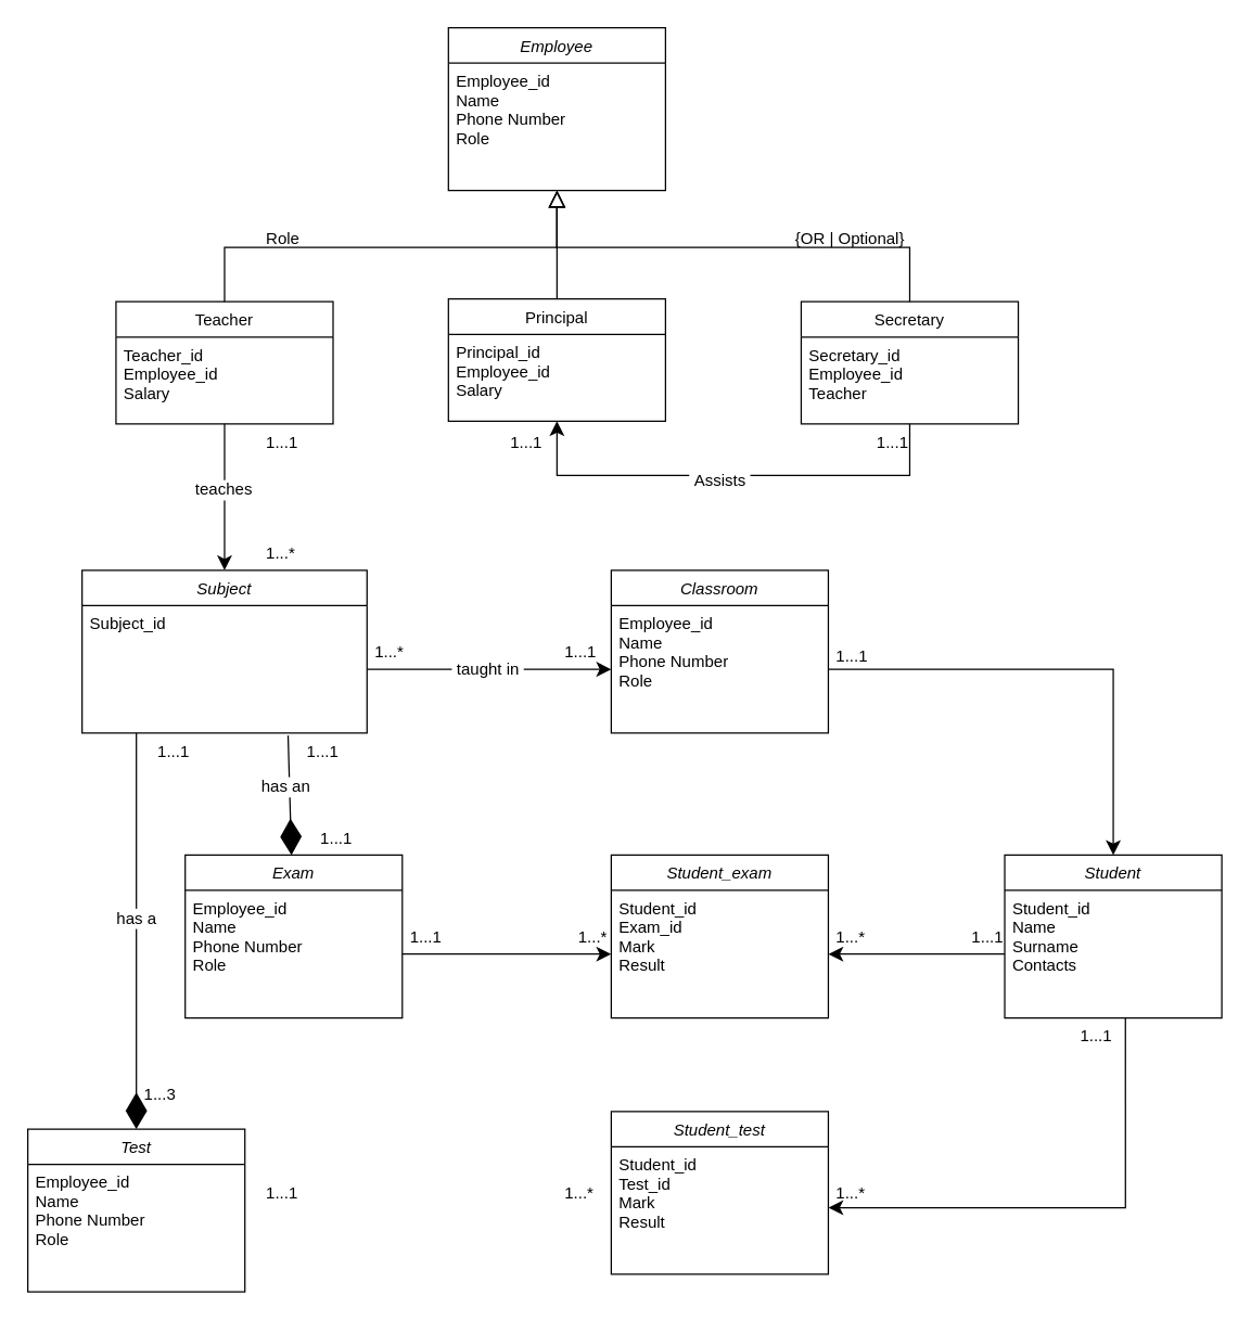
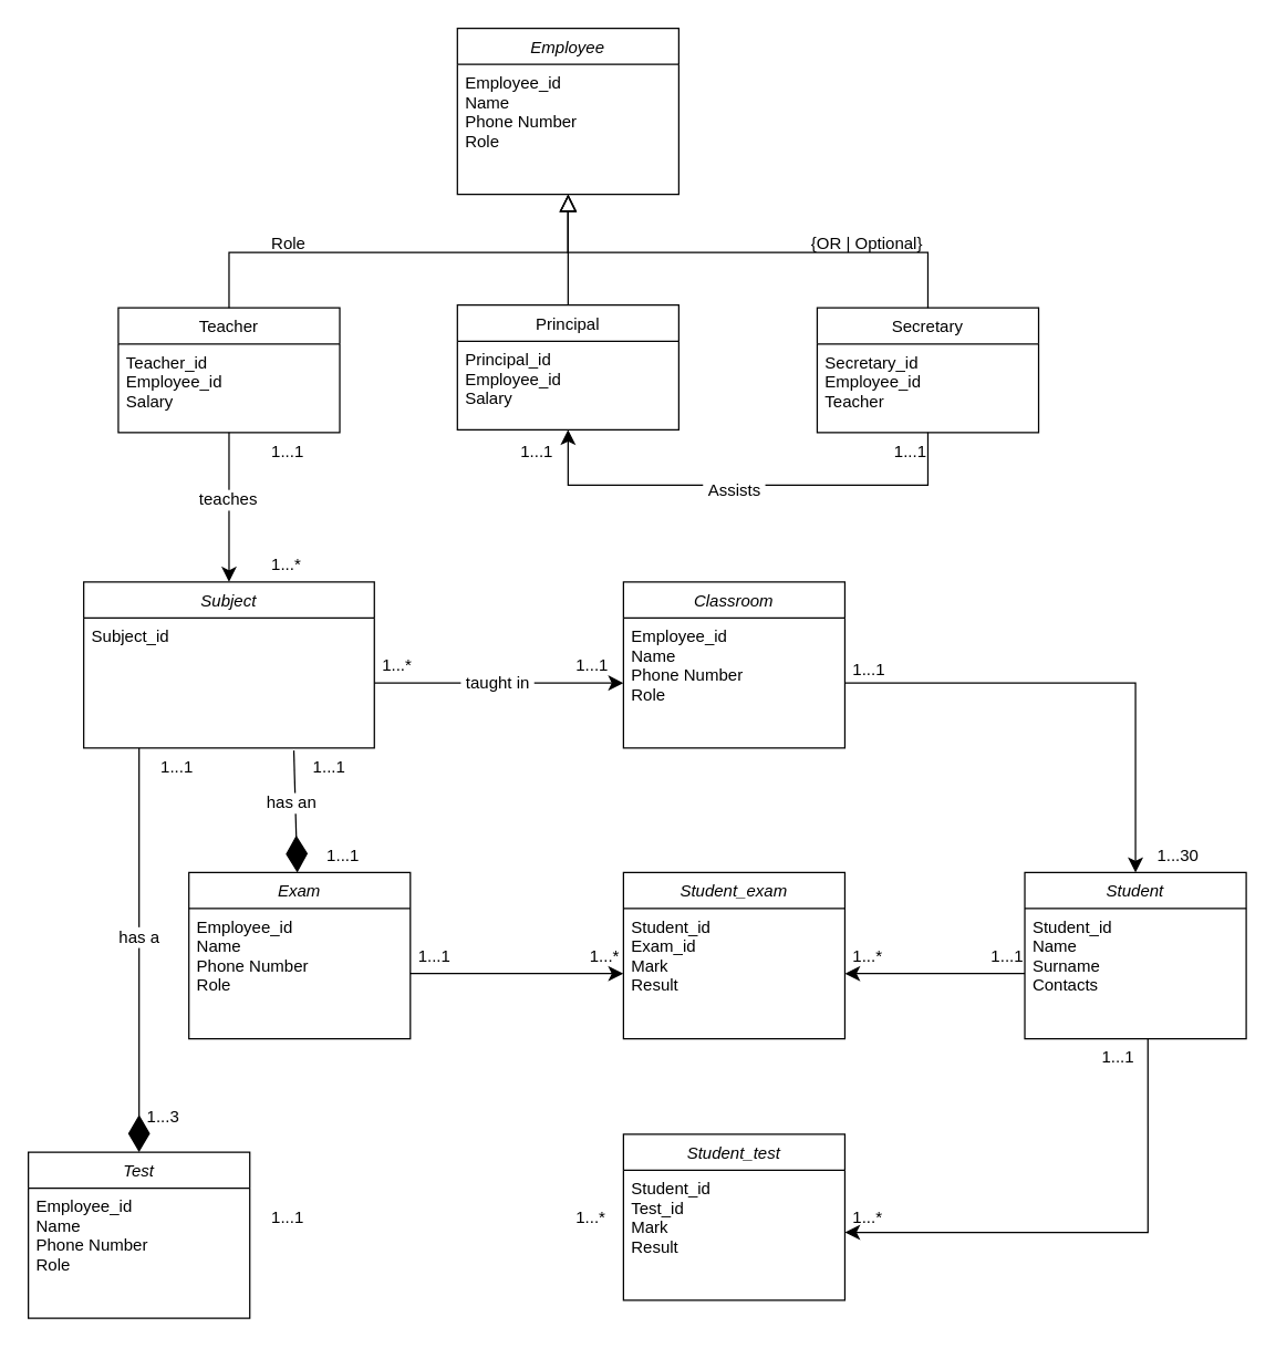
  <mxCell id="0" />
  <mxCell id="1" parent="0" />
  <mxCell id="2" value="Employee" style="swimlane;fontStyle=2;align=center;verticalAlign=top;childLayout=stackLayout;horizontal=1;startSize=26;horizontalStack=0;resizeParent=1;resizeLast=0;collapsible=1;marginBottom=0;rounded=0;shadow=0;strokeWidth=1;" parent="1" vertex="1"><mxGeometry x="330" y="20" width="160" height="120" as="geometry"><mxRectangle x="230" y="140" width="160" height="26" as="alternateBounds" /></mxGeometry></mxCell>
  <mxCell id="3" value="Employee_id&#10;Name&#10;Phone Number&#10;Role" style="text;align=left;verticalAlign=top;spacingLeft=4;spacingRight=4;overflow=hidden;rotatable=0;points=[[0,0.5],[1,0.5]];portConstraint=eastwest;rounded=0;shadow=0;html=0;" parent="2" vertex="1"><mxGeometry y="26" width="160" height="94" as="geometry" /></mxCell>
  <mxCell id="4" style="edgeStyle=none;curved=1;rounded=0;orthogonalLoop=1;jettySize=auto;html=1;fontSize=12;startSize=8;endSize=8;" edge="1" parent="1" source="6" target="20"><mxGeometry relative="1" as="geometry" /></mxCell>
  <mxCell id="5" value="teaches&amp;nbsp;" style="edgeLabel;html=1;align=center;verticalAlign=middle;resizable=0;points=[];fontSize=12;" vertex="1" connectable="0" parent="4"><mxGeometry x="-0.208" y="-1" relative="1" as="geometry"><mxPoint x="1" y="5" as="offset" /></mxGeometry></mxCell>
  <mxCell id="6" value="Teacher" style="swimlane;fontStyle=0;align=center;verticalAlign=top;childLayout=stackLayout;horizontal=1;startSize=26;horizontalStack=0;resizeParent=1;resizeLast=0;collapsible=1;marginBottom=0;rounded=0;shadow=0;strokeWidth=1;" parent="1" vertex="1"><mxGeometry x="85" y="222" width="160" height="90" as="geometry"><mxRectangle x="130" y="380" width="160" height="26" as="alternateBounds" /></mxGeometry></mxCell>
  <mxCell id="7" value="Teacher_id&#10;Employee_id&#10;Salary" style="text;align=left;verticalAlign=top;spacingLeft=4;spacingRight=4;overflow=hidden;rotatable=0;points=[[0,0.5],[1,0.5]];portConstraint=eastwest;" parent="6" vertex="1"><mxGeometry y="26" width="160" height="44" as="geometry" /></mxCell>
  <mxCell id="8" value="" style="endArrow=block;endSize=10;endFill=0;shadow=0;strokeWidth=1;rounded=0;curved=0;edgeStyle=elbowEdgeStyle;elbow=vertical;" parent="1" source="6" target="2" edge="1"><mxGeometry width="160" relative="1" as="geometry"><mxPoint x="290" y="105" as="sourcePoint" /><mxPoint x="290" y="105" as="targetPoint" /><Array as="points"><mxPoint x="290" y="182" /></Array></mxGeometry></mxCell>
  <mxCell id="9" value="Principal" style="swimlane;fontStyle=0;align=center;verticalAlign=top;childLayout=stackLayout;horizontal=1;startSize=26;horizontalStack=0;resizeParent=1;resizeLast=0;collapsible=1;marginBottom=0;rounded=0;shadow=0;strokeWidth=1;" parent="1" vertex="1"><mxGeometry x="330" y="220" width="160" height="90" as="geometry"><mxRectangle x="340" y="380" width="170" height="26" as="alternateBounds" /></mxGeometry></mxCell>
  <mxCell id="10" value="Principal_id&#10;Employee_id&#10;Salary" style="text;align=left;verticalAlign=top;spacingLeft=4;spacingRight=4;overflow=hidden;rotatable=0;points=[[0,0.5],[1,0.5]];portConstraint=eastwest;" parent="9" vertex="1"><mxGeometry y="26" width="160" height="44" as="geometry" /></mxCell>
  <mxCell id="11" value="" style="endArrow=block;endSize=10;endFill=0;shadow=0;strokeWidth=1;rounded=0;curved=0;edgeStyle=elbowEdgeStyle;elbow=vertical;" parent="1" source="9" target="2" edge="1"><mxGeometry width="160" relative="1" as="geometry"><mxPoint x="320" y="273" as="sourcePoint" /><mxPoint x="420" y="171" as="targetPoint" /></mxGeometry></mxCell>
  <mxCell id="12" value="Secretary" style="swimlane;fontStyle=0;align=center;verticalAlign=top;childLayout=stackLayout;horizontal=1;startSize=26;horizontalStack=0;resizeParent=1;resizeLast=0;collapsible=1;marginBottom=0;rounded=0;shadow=0;strokeWidth=1;" vertex="1" parent="1"><mxGeometry x="590" y="222" width="160" height="90" as="geometry"><mxRectangle x="340" y="380" width="170" height="26" as="alternateBounds" /></mxGeometry></mxCell>
  <mxCell id="13" value="Secretary_id&#10;Employee_id&#10;Teacher" style="text;align=left;verticalAlign=top;spacingLeft=4;spacingRight=4;overflow=hidden;rotatable=0;points=[[0,0.5],[1,0.5]];portConstraint=eastwest;" vertex="1" parent="12"><mxGeometry y="26" width="160" height="44" as="geometry" /></mxCell>
  <mxCell id="14" value="" style="endArrow=block;endSize=10;endFill=0;shadow=0;strokeWidth=1;rounded=0;curved=0;edgeStyle=elbowEdgeStyle;elbow=vertical;exitX=0.5;exitY=0;exitDx=0;exitDy=0;entryX=0.5;entryY=1;entryDx=0;entryDy=0;" edge="1" parent="1" source="12" target="2"><mxGeometry width="160" relative="1" as="geometry"><mxPoint x="620" y="244" as="sourcePoint" /><mxPoint x="390" y="160" as="targetPoint" /><Array as="points"><mxPoint x="460" y="182" /><mxPoint x="490" y="222" /></Array></mxGeometry></mxCell>
  <mxCell id="15" value="1...1" style="text;align=left;verticalAlign=top;spacingLeft=4;spacingRight=4;overflow=hidden;rotatable=0;points=[[0,0.5],[1,0.5]];portConstraint=eastwest;" vertex="1" parent="1"><mxGeometry x="190" y="312" width="40" height="26" as="geometry" /></mxCell>
  <mxCell id="16" value="Role" style="text;align=left;verticalAlign=top;spacingLeft=4;spacingRight=4;overflow=hidden;rotatable=0;points=[[0,0.5],[1,0.5]];portConstraint=eastwest;" vertex="1" parent="1"><mxGeometry x="190" y="162" width="160" height="26" as="geometry" /></mxCell>
  <mxCell id="17" value="{OR | Optional}" style="text;align=left;verticalAlign=top;spacingLeft=4;spacingRight=4;overflow=hidden;rotatable=0;points=[[0,0.5],[1,0.5]];portConstraint=eastwest;" vertex="1" parent="1"><mxGeometry x="580" y="162" width="160" height="26" as="geometry" /></mxCell>
  <mxCell id="18" value="" style="edgeStyle=elbowEdgeStyle;elbow=horizontal;endArrow=classic;html=1;curved=0;rounded=0;endSize=8;startSize=8;fontSize=12;exitX=0.5;exitY=1;exitDx=0;exitDy=0;entryX=0.5;entryY=1;entryDx=0;entryDy=0;" edge="1" parent="1" source="12" target="9"><mxGeometry width="50" height="50" relative="1" as="geometry"><mxPoint x="660" y="482" as="sourcePoint" /><mxPoint x="390" y="312" as="targetPoint" /><Array as="points"><mxPoint x="540" y="350" /></Array></mxGeometry></mxCell>
  <mxCell id="19" value="&amp;nbsp;Assists&amp;nbsp;" style="edgeLabel;html=1;align=center;verticalAlign=middle;resizable=0;points=[];fontSize=12;" vertex="1" connectable="0" parent="18"><mxGeometry x="-0.205" y="3" relative="1" as="geometry"><mxPoint x="-45" as="offset" /></mxGeometry></mxCell>
  <mxCell id="20" value="Subject" style="swimlane;fontStyle=2;align=center;verticalAlign=top;childLayout=stackLayout;horizontal=1;startSize=26;horizontalStack=0;resizeParent=1;resizeLast=0;collapsible=1;marginBottom=0;rounded=0;shadow=0;strokeWidth=1;" vertex="1" parent="1"><mxGeometry x="60" y="420" width="210" height="120" as="geometry"><mxRectangle x="230" y="140" width="160" height="26" as="alternateBounds" /></mxGeometry></mxCell>
  <mxCell id="21" value="Subject_id" style="text;align=left;verticalAlign=top;spacingLeft=4;spacingRight=4;overflow=hidden;rotatable=0;points=[[0,0.5],[1,0.5]];portConstraint=eastwest;rounded=0;shadow=0;html=0;" vertex="1" parent="20"><mxGeometry y="26" width="210" height="94" as="geometry" /></mxCell>
  <mxCell id="22" value="Classroom" style="swimlane;fontStyle=2;align=center;verticalAlign=top;childLayout=stackLayout;horizontal=1;startSize=26;horizontalStack=0;resizeParent=1;resizeLast=0;collapsible=1;marginBottom=0;rounded=0;shadow=0;strokeWidth=1;" vertex="1" parent="1"><mxGeometry x="450" y="420" width="160" height="120" as="geometry"><mxRectangle x="230" y="140" width="160" height="26" as="alternateBounds" /></mxGeometry></mxCell>
  <mxCell id="23" value="Employee_id&#10;Name&#10;Phone Number&#10;Role" style="text;align=left;verticalAlign=top;spacingLeft=4;spacingRight=4;overflow=hidden;rotatable=0;points=[[0,0.5],[1,0.5]];portConstraint=eastwest;rounded=0;shadow=0;html=0;" vertex="1" parent="22"><mxGeometry y="26" width="160" height="94" as="geometry" /></mxCell>
  <mxCell id="24" value="Student" style="swimlane;fontStyle=2;align=center;verticalAlign=top;childLayout=stackLayout;horizontal=1;startSize=26;horizontalStack=0;resizeParent=1;resizeLast=0;collapsible=1;marginBottom=0;rounded=0;shadow=0;strokeWidth=1;" vertex="1" parent="1"><mxGeometry x="740" y="630" width="160" height="120" as="geometry"><mxRectangle x="230" y="140" width="160" height="26" as="alternateBounds" /></mxGeometry></mxCell>
  <mxCell id="25" value="Student_id&#10;Name&#10;Surname&#10;Contacts" style="text;align=left;verticalAlign=top;spacingLeft=4;spacingRight=4;overflow=hidden;rotatable=0;points=[[0,0.5],[1,0.5]];portConstraint=eastwest;rounded=0;shadow=0;html=0;" vertex="1" parent="24"><mxGeometry y="26" width="160" height="94" as="geometry" /></mxCell>
  <mxCell id="26" value="Exam" style="swimlane;fontStyle=2;align=center;verticalAlign=top;childLayout=stackLayout;horizontal=1;startSize=26;horizontalStack=0;resizeParent=1;resizeLast=0;collapsible=1;marginBottom=0;rounded=0;shadow=0;strokeWidth=1;" vertex="1" parent="1"><mxGeometry x="136" y="630" width="160" height="120" as="geometry"><mxRectangle x="230" y="140" width="160" height="26" as="alternateBounds" /></mxGeometry></mxCell>
  <mxCell id="27" value="Employee_id&#10;Name&#10;Phone Number&#10;Role" style="text;align=left;verticalAlign=top;spacingLeft=4;spacingRight=4;overflow=hidden;rotatable=0;points=[[0,0.5],[1,0.5]];portConstraint=eastwest;rounded=0;shadow=0;html=0;" vertex="1" parent="26"><mxGeometry y="26" width="160" height="94" as="geometry" /></mxCell>
  <mxCell id="28" value="Test" style="swimlane;fontStyle=2;align=center;verticalAlign=top;childLayout=stackLayout;horizontal=1;startSize=26;horizontalStack=0;resizeParent=1;resizeLast=0;collapsible=1;marginBottom=0;rounded=0;shadow=0;strokeWidth=1;" vertex="1" parent="1"><mxGeometry x="20" y="832" width="160" height="120" as="geometry"><mxRectangle x="230" y="140" width="160" height="26" as="alternateBounds" /></mxGeometry></mxCell>
  <mxCell id="29" value="Employee_id&#10;Name&#10;Phone Number&#10;Role" style="text;align=left;verticalAlign=top;spacingLeft=4;spacingRight=4;overflow=hidden;rotatable=0;points=[[0,0.5],[1,0.5]];portConstraint=eastwest;rounded=0;shadow=0;html=0;" vertex="1" parent="28"><mxGeometry y="26" width="160" height="94" as="geometry" /></mxCell>
  <mxCell id="30" value="" style="edgeStyle=elbowEdgeStyle;elbow=vertical;endArrow=classic;html=1;curved=0;rounded=0;endSize=8;startSize=8;fontSize=12;exitX=1;exitY=0.5;exitDx=0;exitDy=0;" edge="1" parent="1" source="23" target="24"><mxGeometry width="50" height="50" relative="1" as="geometry"><mxPoint x="620" y="480" as="sourcePoint" /><mxPoint x="800" y="557" as="targetPoint" /><Array as="points"><mxPoint x="710" y="493" /><mxPoint x="720" y="477" /></Array></mxGeometry></mxCell>
  <mxCell id="31" value="Student_exam" style="swimlane;fontStyle=2;align=center;verticalAlign=top;childLayout=stackLayout;horizontal=1;startSize=26;horizontalStack=0;resizeParent=1;resizeLast=0;collapsible=1;marginBottom=0;rounded=0;shadow=0;strokeWidth=1;" vertex="1" parent="1"><mxGeometry x="450" y="630" width="160" height="120" as="geometry"><mxRectangle x="230" y="140" width="160" height="26" as="alternateBounds" /></mxGeometry></mxCell>
  <mxCell id="32" value="Student_id&#10;Exam_id&#10;Mark&#10;Result" style="text;align=left;verticalAlign=top;spacingLeft=4;spacingRight=4;overflow=hidden;rotatable=0;points=[[0,0.5],[1,0.5]];portConstraint=eastwest;rounded=0;shadow=0;html=0;" vertex="1" parent="31"><mxGeometry y="26" width="160" height="94" as="geometry" /></mxCell>
  <mxCell id="33" value="Student_test" style="swimlane;fontStyle=2;align=center;verticalAlign=top;childLayout=stackLayout;horizontal=1;startSize=26;horizontalStack=0;resizeParent=1;resizeLast=0;collapsible=1;marginBottom=0;rounded=0;shadow=0;strokeWidth=1;" vertex="1" parent="1"><mxGeometry x="450" y="819" width="160" height="120" as="geometry"><mxRectangle x="230" y="140" width="160" height="26" as="alternateBounds" /></mxGeometry></mxCell>
  <mxCell id="34" value="Student_id&#10;Test_id&#10;Mark&#10;Result" style="text;align=left;verticalAlign=top;spacingLeft=4;spacingRight=4;overflow=hidden;rotatable=0;points=[[0,0.5],[1,0.5]];portConstraint=eastwest;rounded=0;shadow=0;html=0;" vertex="1" parent="33"><mxGeometry y="26" width="160" height="94" as="geometry" /></mxCell>
  <mxCell id="35" value="" style="endArrow=diamondThin;endFill=1;endSize=24;html=1;rounded=0;fontSize=12;curved=1;exitX=0.723;exitY=1.019;exitDx=0;exitDy=0;exitPerimeter=0;" edge="1" parent="1" source="21" target="26"><mxGeometry width="160" relative="1" as="geometry"><mxPoint x="239" y="540" as="sourcePoint" /><mxPoint x="390" y="730" as="targetPoint" /></mxGeometry></mxCell>
  <mxCell id="36" value="has an" style="edgeLabel;html=1;align=center;verticalAlign=middle;resizable=0;points=[];fontSize=12;" vertex="1" connectable="0" parent="35"><mxGeometry x="-0.13" y="-3" relative="1" as="geometry"><mxPoint as="offset" /></mxGeometry></mxCell>
  <mxCell id="37" value="" style="endArrow=diamondThin;endFill=1;endSize=24;html=1;rounded=0;fontSize=12;curved=1;entryX=0.5;entryY=0;entryDx=0;entryDy=0;" edge="1" parent="1" target="28"><mxGeometry width="160" relative="1" as="geometry"><mxPoint x="100" y="540" as="sourcePoint" /><mxPoint x="140" y="800" as="targetPoint" /></mxGeometry></mxCell>
  <mxCell id="38" value="has a" style="edgeLabel;html=1;align=center;verticalAlign=middle;resizable=0;points=[];fontSize=12;" vertex="1" connectable="0" parent="37"><mxGeometry x="-0.452" y="-2" relative="1" as="geometry"><mxPoint x="1" y="56" as="offset" /></mxGeometry></mxCell>
  <mxCell id="39" value="" style="edgeStyle=segmentEdgeStyle;endArrow=classic;html=1;curved=0;rounded=0;endSize=8;startSize=8;fontSize=12;exitX=0.556;exitY=1;exitDx=0;exitDy=0;exitPerimeter=0;" edge="1" parent="1" source="25" target="34"><mxGeometry width="50" height="50" relative="1" as="geometry"><mxPoint x="830" y="760" as="sourcePoint" /><mxPoint x="640" y="890" as="targetPoint" /><Array as="points"><mxPoint x="829" y="890" /></Array></mxGeometry></mxCell>
  <mxCell id="40" value="1...*" style="text;align=left;verticalAlign=top;spacingLeft=4;spacingRight=4;overflow=hidden;rotatable=0;points=[[0,0.5],[1,0.5]];portConstraint=eastwest;" vertex="1" parent="1"><mxGeometry x="190" y="394" width="40" height="26" as="geometry" /></mxCell>
  <mxCell id="41" value="1...*" style="text;align=left;verticalAlign=top;spacingLeft=4;spacingRight=4;overflow=hidden;rotatable=0;points=[[0,0.5],[1,0.5]];portConstraint=eastwest;" vertex="1" parent="1"><mxGeometry x="270" y="467" width="40" height="26" as="geometry" /></mxCell>
  <mxCell id="42" value="1...*" style="text;align=left;verticalAlign=top;spacingLeft=4;spacingRight=4;overflow=hidden;rotatable=0;points=[[0,0.5],[1,0.5]];portConstraint=eastwest;" vertex="1" parent="1"><mxGeometry x="420" y="677" width="40" height="26" as="geometry" /></mxCell>
  <mxCell id="43" value="1...*" style="text;align=left;verticalAlign=top;spacingLeft=4;spacingRight=4;overflow=hidden;rotatable=0;points=[[0,0.5],[1,0.5]];portConstraint=eastwest;" vertex="1" parent="1"><mxGeometry x="610" y="677" width="40" height="26" as="geometry" /></mxCell>
  <mxCell id="44" value="1...*" style="text;align=left;verticalAlign=top;spacingLeft=4;spacingRight=4;overflow=hidden;rotatable=0;points=[[0,0.5],[1,0.5]];portConstraint=eastwest;" vertex="1" parent="1"><mxGeometry x="610" y="866" width="40" height="26" as="geometry" /></mxCell>
  <mxCell id="45" value="1...*" style="text;align=left;verticalAlign=top;spacingLeft=4;spacingRight=4;overflow=hidden;rotatable=0;points=[[0,0.5],[1,0.5]];portConstraint=eastwest;" vertex="1" parent="1"><mxGeometry x="410" y="866" width="40" height="26" as="geometry" /></mxCell>
+ <mxCell id="46" value="1...30" style="text;align=left;verticalAlign=top;spacingLeft=4;spacingRight=4;overflow=hidden;rotatable=0;points=[[0,0.5],[1,0.5]];portConstraint=eastwest;" vertex="1" parent="1"><mxGeometry x="830" y="604" width="40" height="26" as="geometry" /></mxCell>
  <mxCell id="47" value="1...1" style="text;align=left;verticalAlign=top;spacingLeft=4;spacingRight=4;overflow=hidden;rotatable=0;points=[[0,0.5],[1,0.5]];portConstraint=eastwest;" vertex="1" parent="1"><mxGeometry x="610" y="470" width="40" height="26" as="geometry" /></mxCell>
  <mxCell id="48" value="1...1" style="text;align=left;verticalAlign=top;spacingLeft=4;spacingRight=4;overflow=hidden;rotatable=0;points=[[0,0.5],[1,0.5]];portConstraint=eastwest;" vertex="1" parent="1"><mxGeometry x="410" y="467" width="40" height="26" as="geometry" /></mxCell>
  <mxCell id="49" value="1...1" style="text;align=left;verticalAlign=top;spacingLeft=4;spacingRight=4;overflow=hidden;rotatable=0;points=[[0,0.5],[1,0.5]];portConstraint=eastwest;" vertex="1" parent="1"><mxGeometry x="790" y="750" width="40" height="26" as="geometry" /></mxCell>
  <mxCell id="50" value="1...1" style="text;align=left;verticalAlign=top;spacingLeft=4;spacingRight=4;overflow=hidden;rotatable=0;points=[[0,0.5],[1,0.5]];portConstraint=eastwest;" vertex="1" parent="1"><mxGeometry x="190" y="866" width="40" height="26" as="geometry" /></mxCell>
  <mxCell id="51" value="1...1" style="text;align=left;verticalAlign=top;spacingLeft=4;spacingRight=4;overflow=hidden;rotatable=0;points=[[0,0.5],[1,0.5]];portConstraint=eastwest;" vertex="1" parent="1"><mxGeometry x="110" y="540" width="40" height="26" as="geometry" /></mxCell>
  <mxCell id="52" value="1...3" style="text;align=left;verticalAlign=top;spacingLeft=4;spacingRight=4;overflow=hidden;rotatable=0;points=[[0,0.5],[1,0.5]];portConstraint=eastwest;" vertex="1" parent="1"><mxGeometry x="100" y="793" width="40" height="26" as="geometry" /></mxCell>
  <mxCell id="53" value="1...1" style="text;align=left;verticalAlign=top;spacingLeft=4;spacingRight=4;overflow=hidden;rotatable=0;points=[[0,0.5],[1,0.5]];portConstraint=eastwest;" vertex="1" parent="1"><mxGeometry x="296" y="677" width="40" height="26" as="geometry" /></mxCell>
  <mxCell id="54" value="1...1" style="text;align=left;verticalAlign=top;spacingLeft=4;spacingRight=4;overflow=hidden;rotatable=0;points=[[0,0.5],[1,0.5]];portConstraint=eastwest;" vertex="1" parent="1"><mxGeometry x="710" y="677" width="40" height="26" as="geometry" /></mxCell>
  <mxCell id="55" value="1...1" style="text;align=left;verticalAlign=top;spacingLeft=4;spacingRight=4;overflow=hidden;rotatable=0;points=[[0,0.5],[1,0.5]];portConstraint=eastwest;" vertex="1" parent="1"><mxGeometry x="220" y="540" width="40" height="26" as="geometry" /></mxCell>
  <mxCell id="56" value="1...1" style="text;align=left;verticalAlign=top;spacingLeft=4;spacingRight=4;overflow=hidden;rotatable=0;points=[[0,0.5],[1,0.5]];portConstraint=eastwest;" vertex="1" parent="1"><mxGeometry x="230" y="604" width="40" height="26" as="geometry" /></mxCell>
  <mxCell id="57" value="1...1" style="text;align=left;verticalAlign=top;spacingLeft=4;spacingRight=4;overflow=hidden;rotatable=0;points=[[0,0.5],[1,0.5]];portConstraint=eastwest;" vertex="1" parent="1"><mxGeometry x="370" y="312" width="40" height="26" as="geometry" /></mxCell>
  <mxCell id="58" value="1...1" style="text;align=left;verticalAlign=top;spacingLeft=4;spacingRight=4;overflow=hidden;rotatable=0;points=[[0,0.5],[1,0.5]];portConstraint=eastwest;" vertex="1" parent="1"><mxGeometry x="640" y="312" width="40" height="26" as="geometry" /></mxCell>
  <mxCell id="59" style="edgeStyle=none;curved=1;rounded=0;orthogonalLoop=1;jettySize=auto;html=1;entryX=0;entryY=0.5;entryDx=0;entryDy=0;fontSize=12;startSize=8;endSize=8;" edge="1" parent="1" source="21" target="23"><mxGeometry relative="1" as="geometry" /></mxCell>
  <mxCell id="60" value="&amp;nbsp;taught in&amp;nbsp;" style="edgeLabel;html=1;align=center;verticalAlign=middle;resizable=0;points=[];fontSize=12;" vertex="1" connectable="0" parent="59"><mxGeometry x="-0.022" y="1" relative="1" as="geometry"><mxPoint as="offset" /></mxGeometry></mxCell>
  <mxCell id="61" style="edgeStyle=none;curved=1;rounded=0;orthogonalLoop=1;jettySize=auto;html=1;fontSize=12;startSize=8;endSize=8;" edge="1" parent="1" source="27" target="32"><mxGeometry relative="1" as="geometry" /></mxCell>
  <mxCell id="62" style="edgeStyle=none;curved=1;rounded=0;orthogonalLoop=1;jettySize=auto;html=1;entryX=1;entryY=0.5;entryDx=0;entryDy=0;fontSize=12;startSize=8;endSize=8;" edge="1" parent="1" source="25" target="32"><mxGeometry relative="1" as="geometry" /></mxCell>
